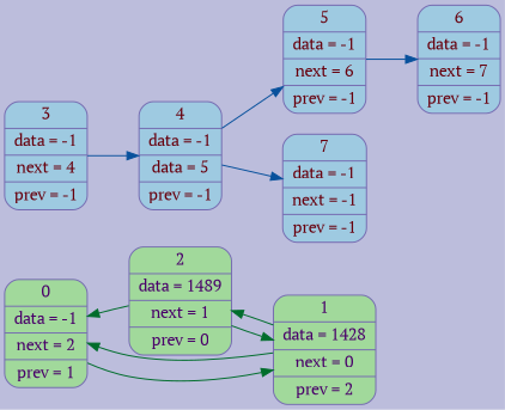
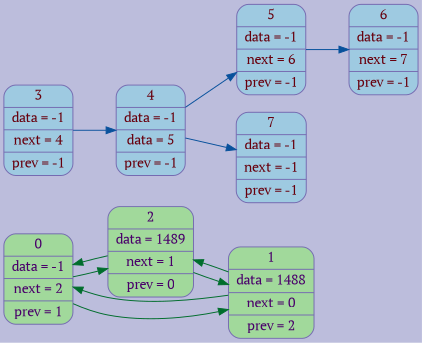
  digraph {
    bgcolor="#bcbddc"
    fontname="PT Serif"
    rankdir=LR
    node [color="#756bb1" fillcolor="#9ecae1" fontcolor="#67000d" fontname="PT Serif" fontsize=14 shape=Mrecord style=filled]
    edge [color="#006d2c" fontname="PT Serif" fontsize=12 penwidth=1]
    n1 [fillcolor="#a1d99b" fontcolor="#49006a" label="0 | data = -1 | next = 2 | prev = 1"]
    n2 [fillcolor="#a1d99b" fontcolor="#49006a" label="2 | data = 1489 | next = 1 | prev = 0"]
-   n3 [fillcolor="#a1d99b" fontcolor="#49006a" label="1 | data = 1428 | next = 0 | prev = 2"]
+   n3 [fillcolor="#a1d99b" fontcolor="#49006a" label="1 | data = 1488 | next = 0 | prev = 2"]
    n4 [label="3 | data = -1 | next = 4 | prev = -1"]
    n5 [label="4 | data = -1 | data = 5 | prev = -1"]
    n6 [label="5 | data = -1 | next = 6 | prev = -1"]
    n7 [label="7 | data = -1 | next = -1 | prev = -1"]
    n8 [label="6 | data = -1 | next = 7 | prev = -1"]
+   n1 -> n2
    n1 -> n3
    n2 -> n1
    n2 -> n3
    n3 -> n1
    n3 -> n2
    n4 -> n5 [color="#08519c"]
    n5 -> n6 [color="#08519c"]
    n5 -> n7 [color="#08519c"]
    n6 -> n8 [color="#08519c"]
  }
